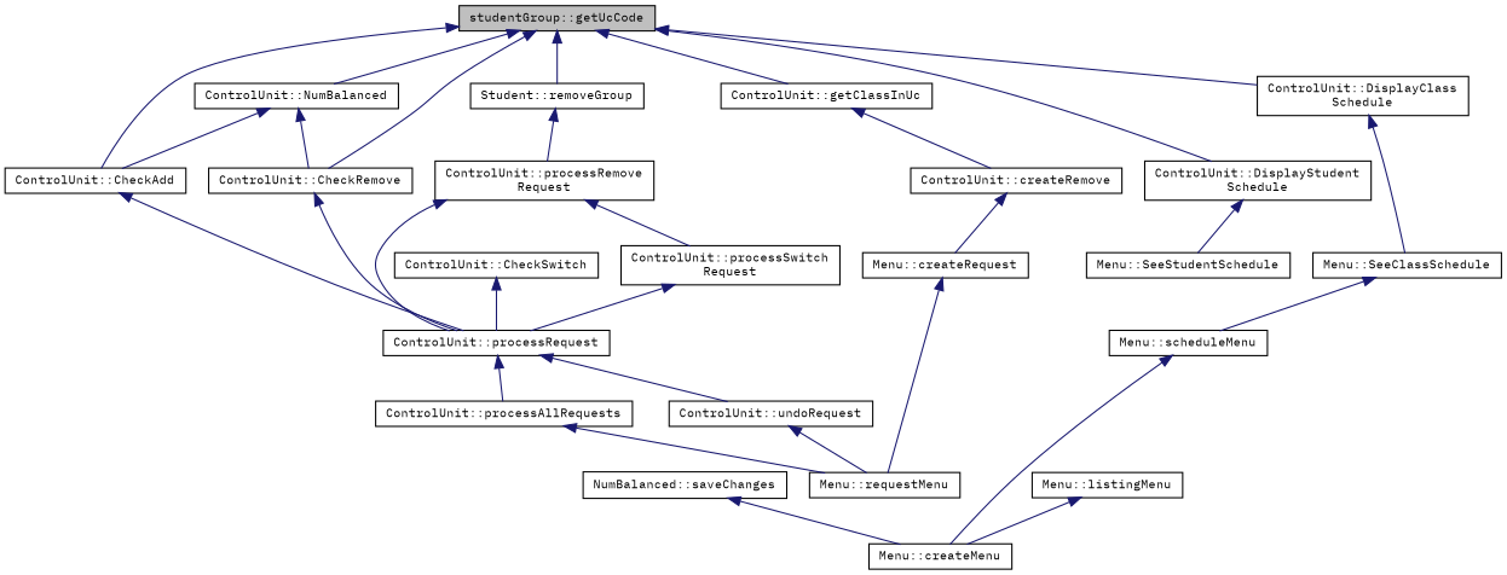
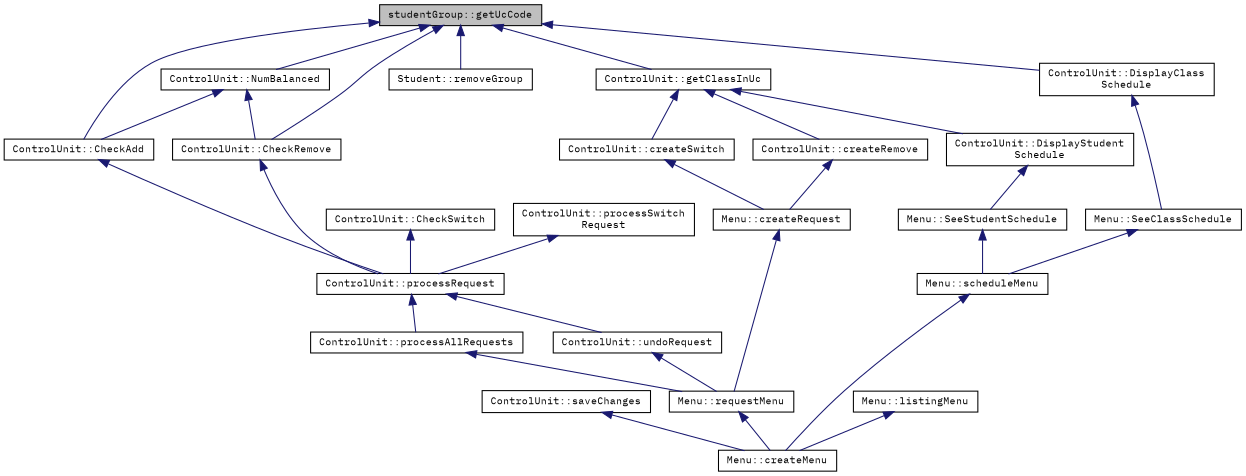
  digraph {
    fontname="IBM Plex Mono"
    rankdir=TB
    node [color=black fillcolor=white fontname="IBM Plex Mono" fontsize=10 shape=record style=filled]
    edge [color=midnightblue dir=back fontname="IBM Plex Mono" fontsize=10 labelfontname=Helvetica labelfontsize=10 style=solid]
    n1 [fillcolor=grey75 fontcolor=black height=0.2 label="studentGroup::getUcCode" width=0.4]
    n2 [height=0.2 label="ControlUnit::CheckAdd" width=0.4]
    n3 [height=0.2 label="ControlUnit::CheckRemove" width=0.4]
    n4 [height=0.2 label="ControlUnit::DisplayClass\lSchedule" width=0.4]
    n5 [height=0.2 label="ControlUnit::DisplayStudent\lSchedule" width=0.4]
    n6 [height=0.2 label="ControlUnit::getClassInUc" width=0.4]
    n7 [height=0.2 label="ControlUnit::NumBalanced" width=0.4]
    n8 [height=0.2 label="Student::removeGroup" width=0.4]
    n9 [height=0.2 label="ControlUnit::processRequest" width=0.4]
    n10 [height=0.2 label="Menu::SeeClassSchedule" width=0.4]
    n11 [height=0.2 label="Menu::SeeStudentSchedule" width=0.4]
    n12 [height=0.2 label="ControlUnit::createRemove" width=0.4]
-   n14 [height=0.2 label="ControlUnit::processRemove\lRequest" width=0.4]
-   n15 [height=0.2 label="NumBalanced::saveChanges" width=0.4]
+   n13 [height=0.2 label="ControlUnit::createSwitch" width=0.4]
+   n15 [height=0.2 label="ControlUnit::saveChanges" width=0.4]
    n16 [height=0.2 label="Menu::createMenu" width=0.4]
    n17 [height=0.2 label="ControlUnit::processAllRequests" width=0.4]
    n18 [height=0.2 label="ControlUnit::undoRequest" width=0.4]
    n19 [height=0.2 label="Menu::requestMenu" width=0.4]
    n20 [height=0.2 label="Menu::scheduleMenu" width=0.4]
    n21 [height=0.2 label="Menu::listingMenu" width=0.4]
    n22 [height=0.2 label="Menu::createRequest" width=0.4]
    n23 [height=0.2 label="ControlUnit::CheckSwitch" width=0.4]
    n24 [height=0.2 label="ControlUnit::processSwitch\lRequest" width=0.4]
    n1 -> n2
    n1 -> n3
    n1 -> n4
-   n1 -> n5
+   n6 -> n5
    n1 -> n6
    n1 -> n7
    n1 -> n8
    n2 -> n9
    n3 -> n9
    n4 -> n10
    n5 -> n11
    n6 -> n12
+   n6 -> n13
    n7 -> n2
    n7 -> n3
-   n8 -> n14
    n9 -> n17
    n9 -> n18
    n10 -> n20
+   n11 -> n20
    n12 -> n22
-   n14 -> n9
-   n14 -> n24
+   n13 -> n22
    n15 -> n16
    n17 -> n19
    n18 -> n19
+   n19 -> n16
    n20 -> n16
    n21 -> n16
    n22 -> n19
    n23 -> n9
    n24 -> n9
  }
